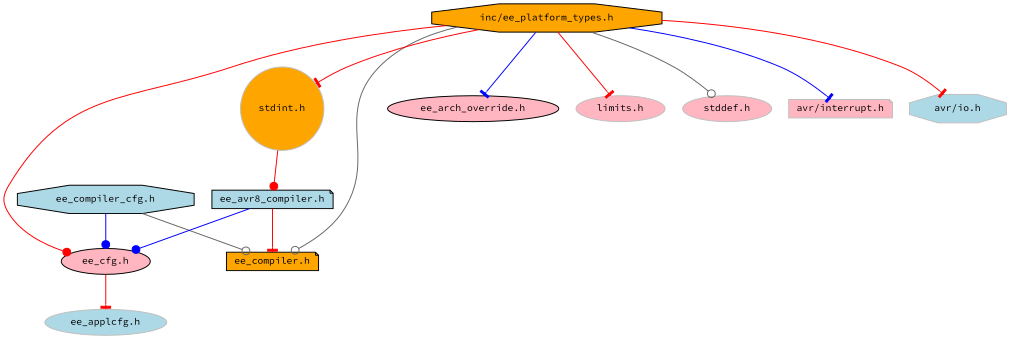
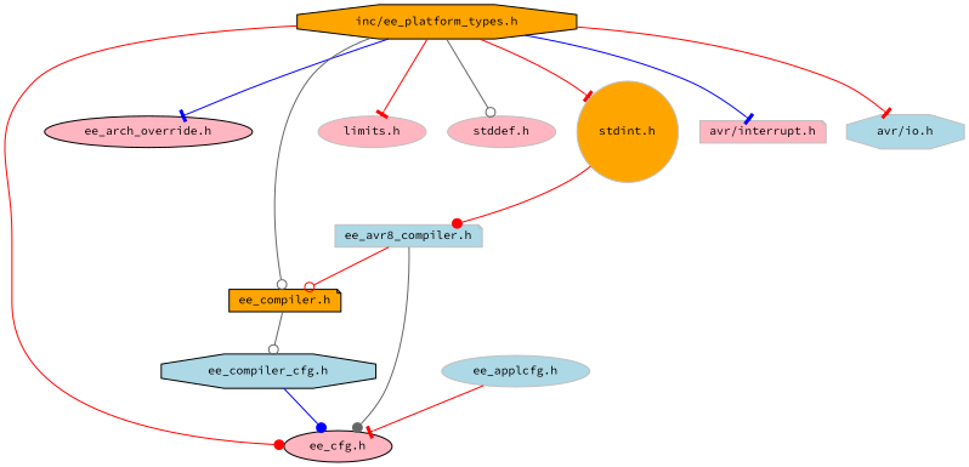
  digraph {
    fontname="Source Code Pro"
    node [color=black fillcolor=lightpink fontname="Source Code Pro" fontsize=10 shape=ellipse style=filled]
    edge [arrowhead=tee color=red fontname="Source Code Pro" fontsize=10 labelfontname=Helvetica labelfontsize=10 style=solid]
    n1 [fillcolor=orange fontcolor=black height=0.2 label="inc/ee_platform_types.h" shape=octagon width=0.4]
    n2 [height=0.2 label="ee_cfg.h" width=0.4]
    n3 [height=0.2 label="ee_arch_override.h" width=0.4]
    n4 [fillcolor=orange height=0.2 label="ee_compiler.h" shape=note width=0.4]
    n5 [color=grey75 height=0.2 label="limits.h" width=0.4]
    n6 [color=grey75 height=0.2 label="stddef.h" width=0.4]
    n7 [color=grey75 fillcolor=orange height=0.2 label="stdint.h" shape=circle width=0.4]
    n8 [color=grey75 height=0.2 label="avr/interrupt.h" shape=note width=0.4]
    n9 [color=grey75 fillcolor=lightblue height=0.2 label="avr/io.h" shape=octagon width=0.4]
    n10 [color=grey75 fillcolor=lightblue height=0.2 label="ee_applcfg.h" width=0.4]
    n11 [fillcolor=lightblue height=0.2 label="ee_compiler_cfg.h" shape=octagon width=0.4]
-   n12 [fillcolor=lightblue height=0.2 label="ee_avr8_compiler.h" shape=note width=0.4]
+   n12 [color=grey75 fillcolor=lightblue height=0.2 label="ee_avr8_compiler.h" shape=note width=0.4]
    n1 -> n2 [arrowhead=dot]
    n1 -> n3 [color=blue]
    n1 -> n4 [arrowhead=odot color=gray40]
    n1 -> n5
    n1 -> n6 [arrowhead=odot color=gray40]
    n1 -> n7
    n1 -> n8 [color=blue]
    n1 -> n9
-   n2 -> n10
-   n11 -> n4 [arrowhead=odot color=gray40]
+   n10 -> n2
+   n4 -> n11 [arrowhead=odot color=gray40]
    n7 -> n12 [arrowhead=dot]
    n11 -> n2 [arrowhead=dot color=blue]
-   n12 -> n2 [arrowhead=dot color=blue]
-   n12 -> n4
+   n12 -> n2 [arrowhead=dot color=gray40]
+   n12 -> n4 [arrowhead=odot]
  }
